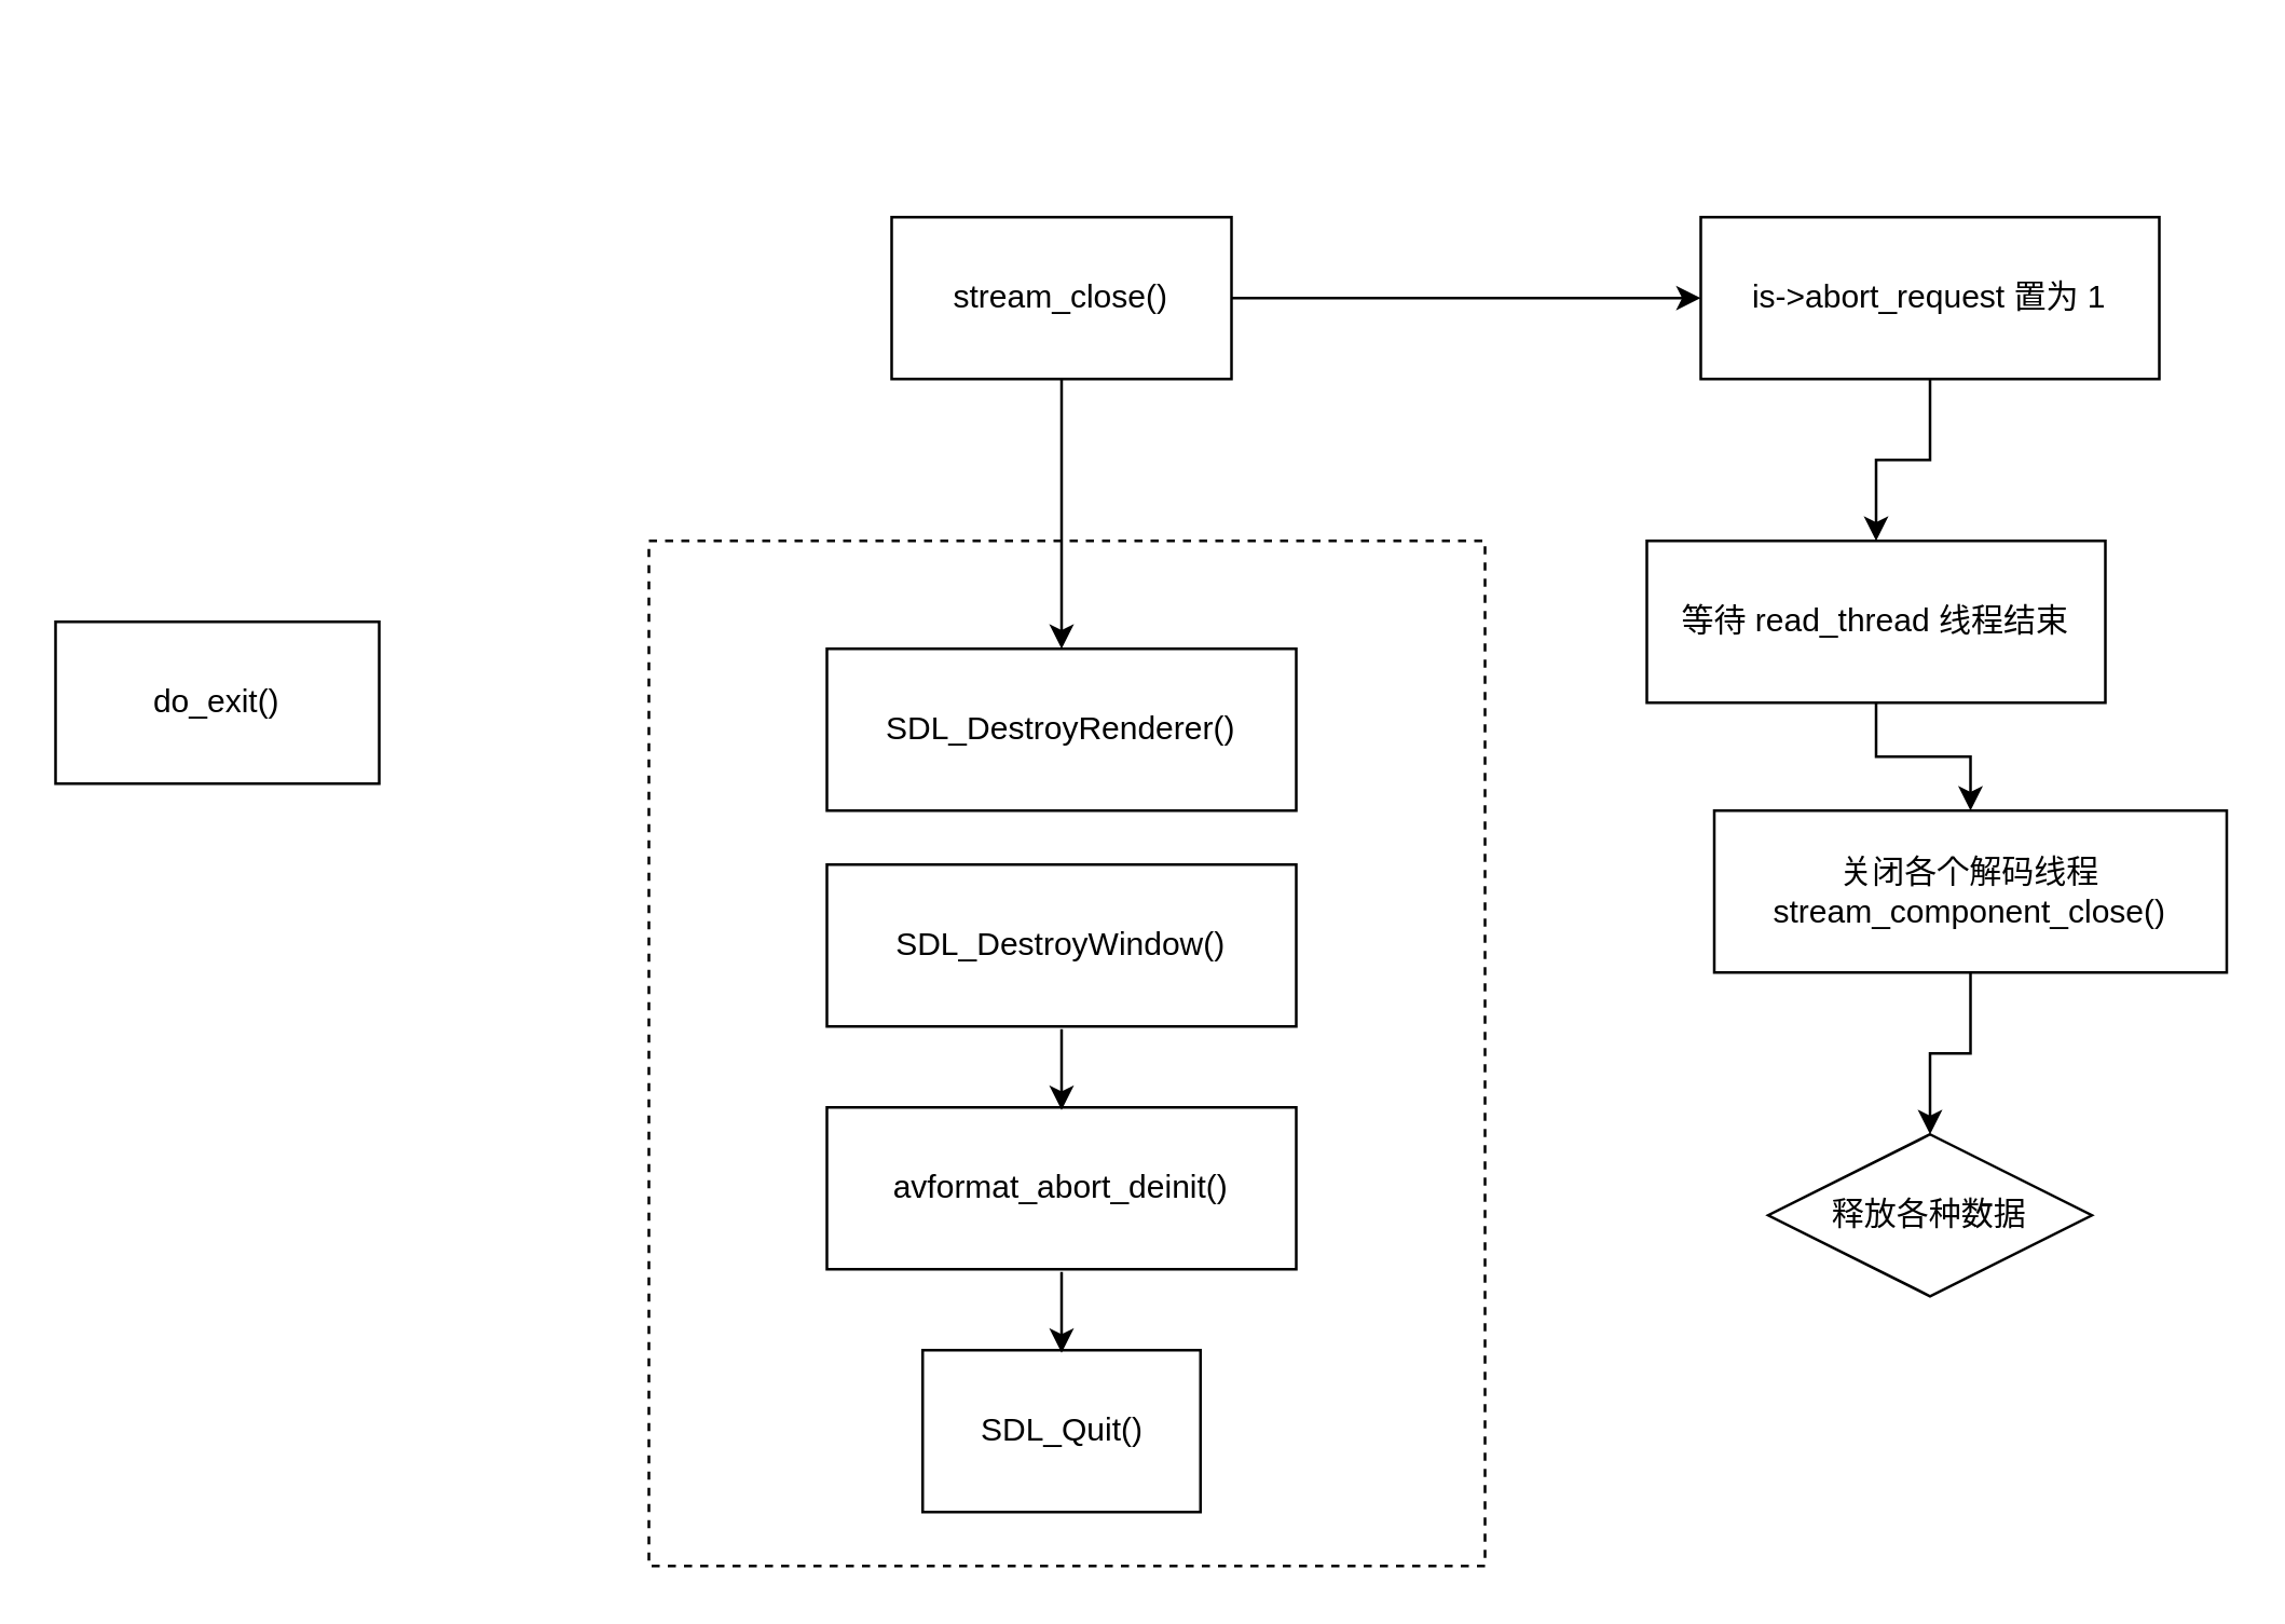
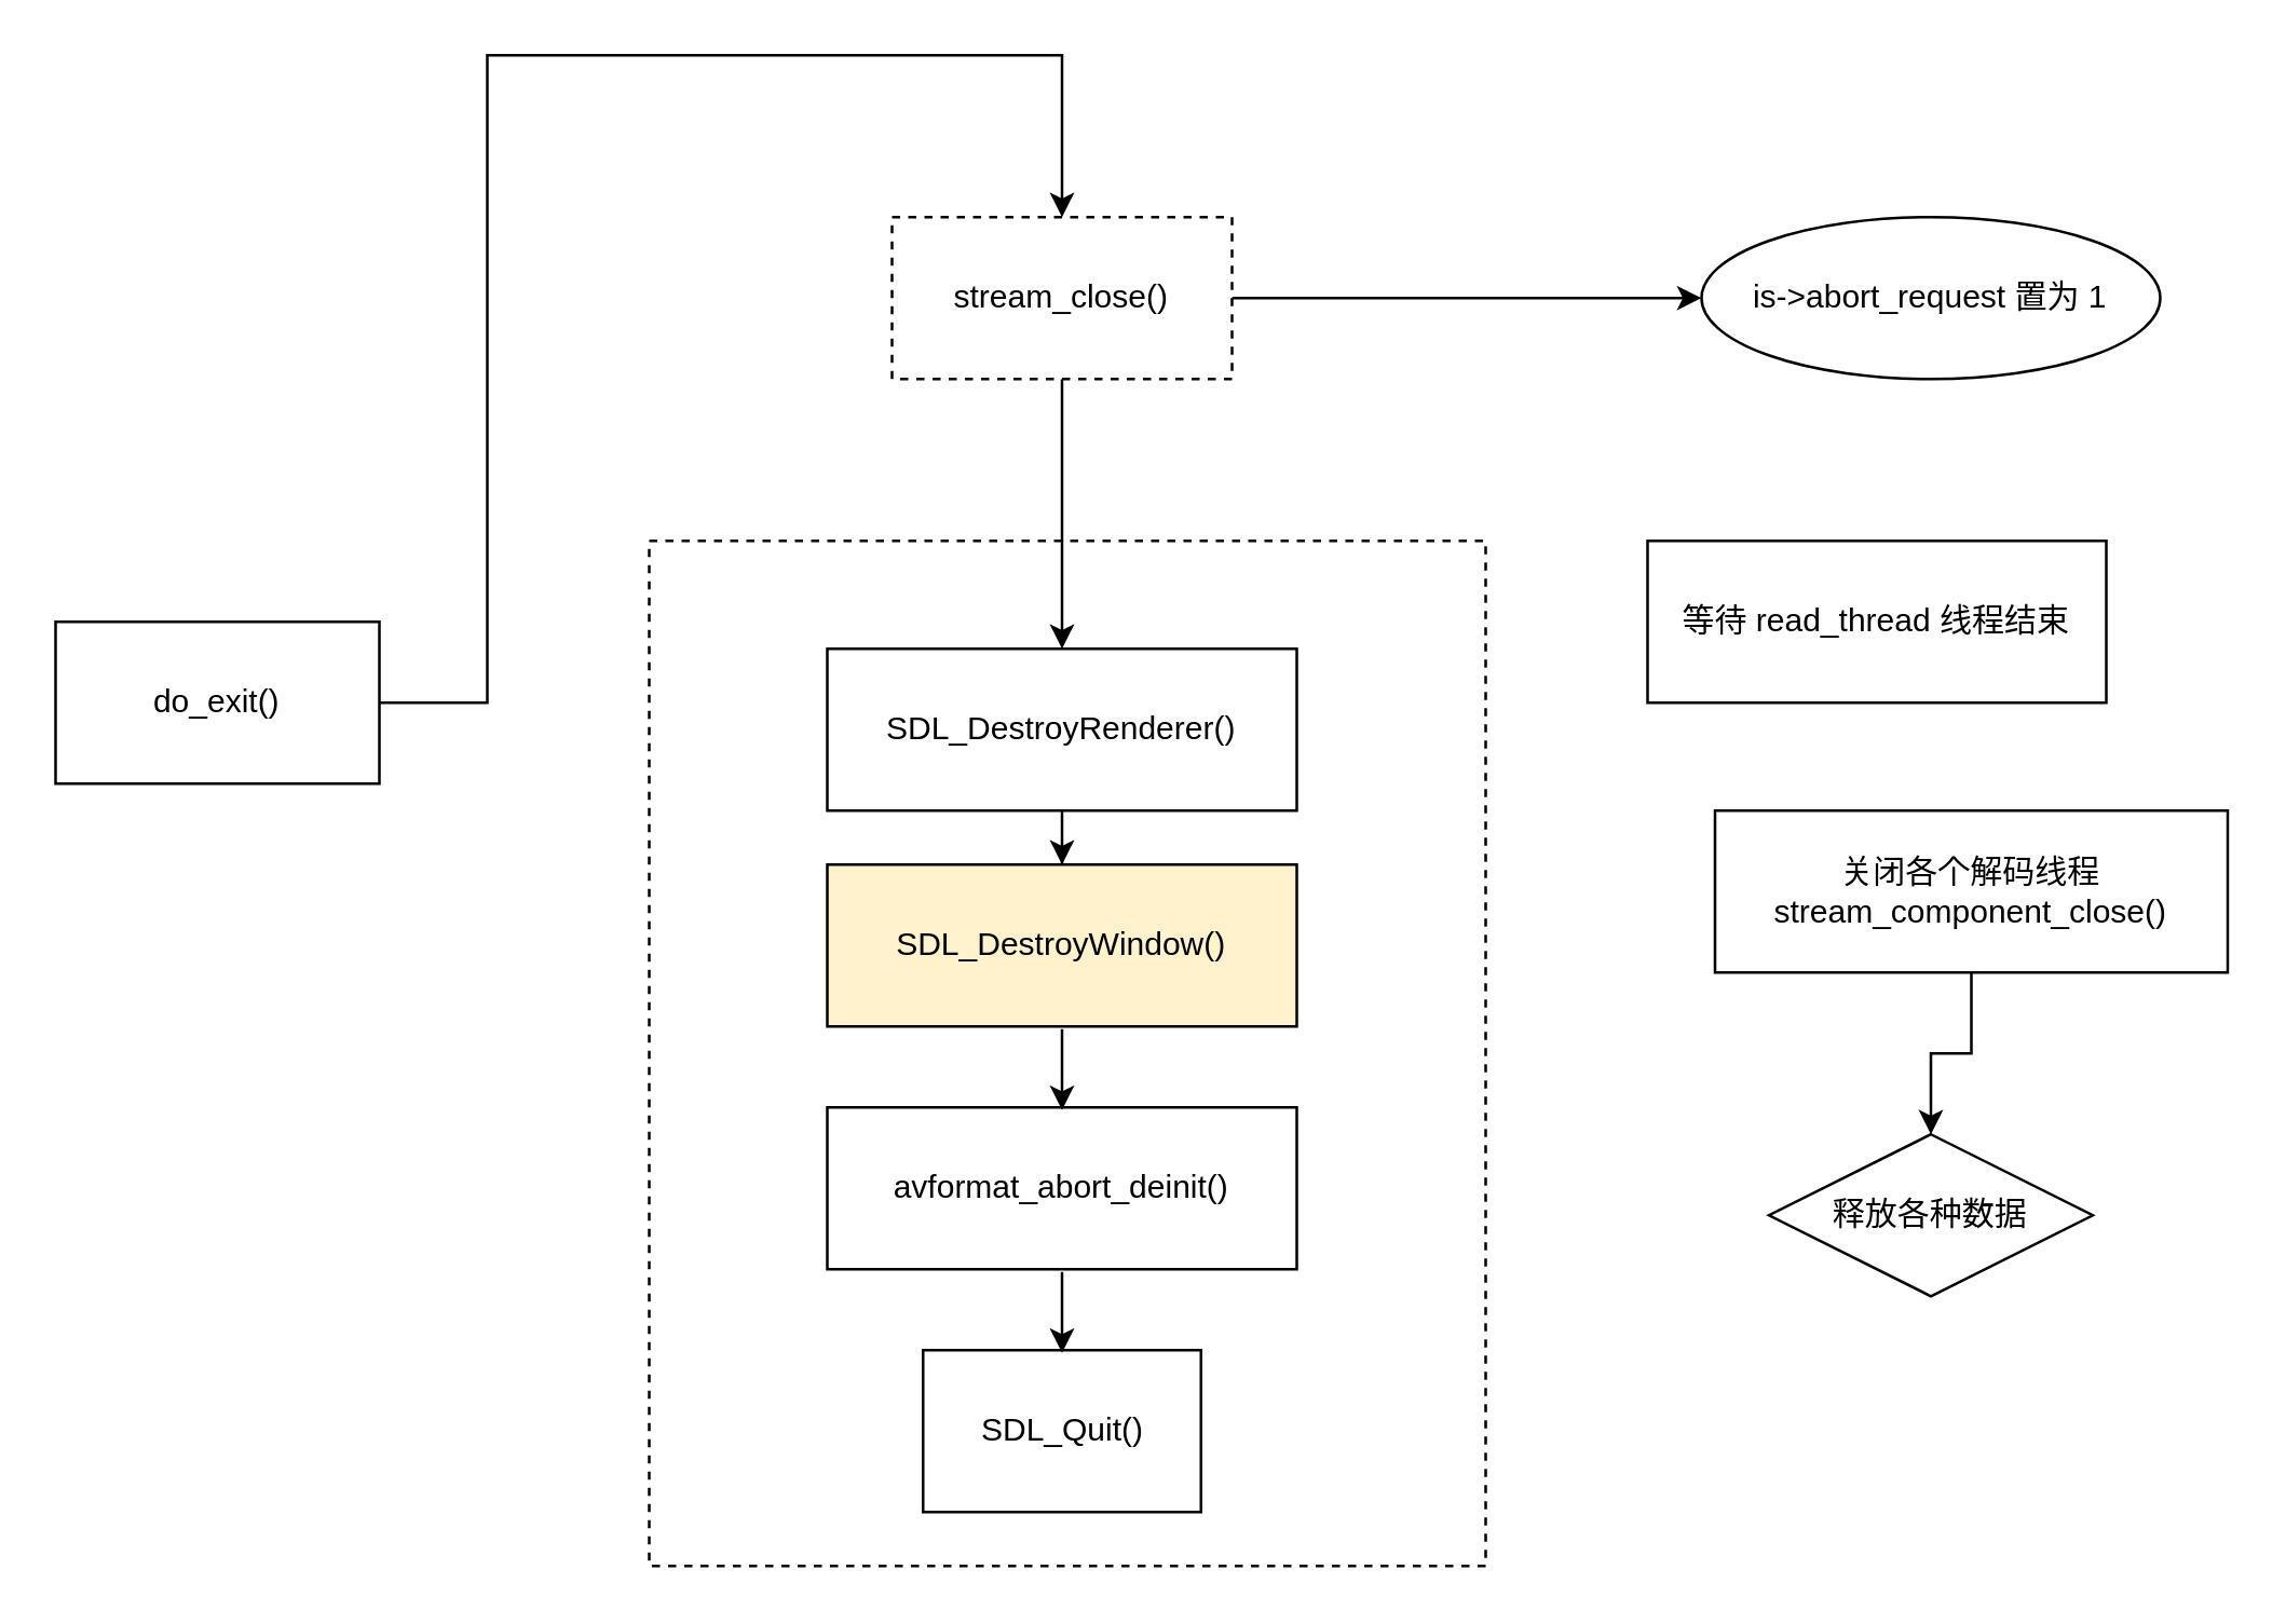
  <mxCell id="0" />
  <mxCell id="1" parent="0" />
  <mxCell id="2" value="" style="rounded=0;whiteSpace=wrap;html=1;dashed=1;" parent="1" vertex="1"><mxGeometry x="240" y="200" width="310" height="380" as="geometry" /></mxCell>
+ <mxCell id="3" style="edgeStyle=orthogonalEdgeStyle;rounded=0;orthogonalLoop=1;jettySize=auto;html=1;entryX=0.5;entryY=0;entryDx=0;entryDy=0;" edge="1" parent="1" source="4" target="7"><mxGeometry relative="1" as="geometry"><Array as="points"><mxPoint x="180" y="260" /><mxPoint x="180" y="20" /><mxPoint x="393" y="20" /></Array></mxGeometry></mxCell>
  <mxCell id="4" value="do_exit()" style="rounded=0;whiteSpace=wrap;html=1;" parent="1" vertex="1"><mxGeometry x="20" y="230" width="120" height="60" as="geometry" /></mxCell>
  <mxCell id="5" value="" style="edgeStyle=orthogonalEdgeStyle;rounded=0;orthogonalLoop=1;jettySize=auto;html=1;" edge="1" parent="1" source="7" target="9"><mxGeometry relative="1" as="geometry" /></mxCell>
  <mxCell id="6" style="edgeStyle=orthogonalEdgeStyle;rounded=0;orthogonalLoop=1;jettySize=auto;html=1;entryX=0;entryY=0.5;entryDx=0;entryDy=0;" edge="1" parent="1" source="7" target="14"><mxGeometry relative="1" as="geometry" /></mxCell>
- <mxCell id="7" value="stream_close()" style="rounded=0;whiteSpace=wrap;html=1;" parent="1" vertex="1"><mxGeometry x="330" y="80" width="126" height="60" as="geometry" /></mxCell>
+ <mxCell id="7" value="stream_close()" style="rounded=0;whiteSpace=wrap;html=1;dashed=1;" parent="1" vertex="1"><mxGeometry x="330" y="80" width="126" height="60" as="geometry" /></mxCell>
+ <mxCell id="8" value="" style="edgeStyle=orthogonalEdgeStyle;rounded=0;orthogonalLoop=1;jettySize=auto;html=1;" edge="1" parent="1" source="9" target="11"><mxGeometry relative="1" as="geometry" /></mxCell>
  <mxCell id="9" value="SDL_DestroyRenderer()" style="rounded=0;whiteSpace=wrap;html=1;" parent="1" vertex="1"><mxGeometry x="306" y="240" width="174" height="60" as="geometry" /></mxCell>
  <mxCell id="10" value="avformat_abort_deinit()" style="rounded=0;whiteSpace=wrap;html=1;" parent="1" vertex="1"><mxGeometry x="306" y="410" width="174" height="60" as="geometry" /></mxCell>
- <mxCell id="11" value="SDL_DestroyWindow()" style="rounded=0;whiteSpace=wrap;html=1;" parent="1" vertex="1"><mxGeometry x="306" y="320" width="174" height="60" as="geometry" /></mxCell>
+ <mxCell id="11" value="SDL_DestroyWindow()" style="rounded=0;whiteSpace=wrap;html=1;fillColor=#fff2cc;" parent="1" vertex="1"><mxGeometry x="306" y="320" width="174" height="60" as="geometry" /></mxCell>
  <mxCell id="12" value="SDL_Quit()" style="rounded=0;whiteSpace=wrap;html=1;" parent="1" vertex="1"><mxGeometry x="341.5" y="500" width="103" height="60" as="geometry" /></mxCell>
- <mxCell id="13" style="edgeStyle=orthogonalEdgeStyle;rounded=0;orthogonalLoop=1;jettySize=auto;html=1;" edge="1" parent="1" source="14" target="16"><mxGeometry relative="1" as="geometry" /></mxCell>
- <mxCell id="14" value="is-&amp;gt;abort_request 置为 1" style="rounded=0;whiteSpace=wrap;html=1;fontSize=12;" parent="1" vertex="1"><mxGeometry x="630" y="80" width="170" height="60" as="geometry" /></mxCell>
- <mxCell id="15" style="edgeStyle=orthogonalEdgeStyle;rounded=0;orthogonalLoop=1;jettySize=auto;html=1;" edge="1" parent="1" source="16" target="18"><mxGeometry relative="1" as="geometry" /></mxCell>
+ <mxCell id="14" value="is-&amp;gt;abort_request 置为 1" style="ellipse;whiteSpace=wrap;html=1;fontSize=12;" parent="1" vertex="1"><mxGeometry x="630" y="80" width="170" height="60" as="geometry" /></mxCell>
  <mxCell id="16" value="等待 read_thread 线程结束" style="rounded=0;whiteSpace=wrap;html=1;fontSize=12;" parent="1" vertex="1"><mxGeometry x="610" y="200" width="170" height="60" as="geometry" /></mxCell>
  <mxCell id="17" style="edgeStyle=orthogonalEdgeStyle;rounded=0;orthogonalLoop=1;jettySize=auto;html=1;" edge="1" parent="1" source="18" target="19"><mxGeometry relative="1" as="geometry" /></mxCell>
  <mxCell id="18" value="关闭各个解码线程&lt;br&gt;stream_component_close()" style="rounded=0;whiteSpace=wrap;html=1;fontSize=12;" parent="1" vertex="1"><mxGeometry x="635" y="300" width="190" height="60" as="geometry" /></mxCell>
  <mxCell id="19" value="释放各种数据" style="rhombus;whiteSpace=wrap;html=1;fontSize=12;" vertex="1" parent="1"><mxGeometry x="655" y="420" width="120" height="60" as="geometry" /></mxCell>
  <mxCell id="20" value="" style="edgeStyle=orthogonalEdgeStyle;rounded=0;orthogonalLoop=1;jettySize=auto;html=1;" edge="1" parent="1"><mxGeometry relative="1" as="geometry"><mxPoint x="393" y="381" as="sourcePoint" /><mxPoint x="393" y="411" as="targetPoint" /></mxGeometry></mxCell>
  <mxCell id="21" value="" style="edgeStyle=orthogonalEdgeStyle;rounded=0;orthogonalLoop=1;jettySize=auto;html=1;" edge="1" parent="1"><mxGeometry relative="1" as="geometry"><mxPoint x="393" y="471" as="sourcePoint" /><mxPoint x="393" y="501" as="targetPoint" /></mxGeometry></mxCell>
